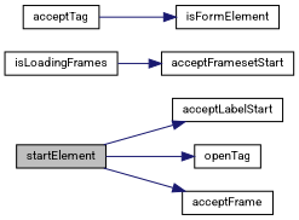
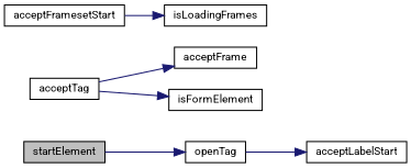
  digraph {
    fontname=Roboto
    rankdir=LR
    node [color=black fillcolor=white fontname=Roboto fontsize=10 shape=record style=filled]
    edge [color=midnightblue fontname=Roboto fontsize=10 labelfontname=Helvetica labelfontsize=10 style=solid]
    n1 [fillcolor=grey75 fontcolor=black height=0.2 label=startElement width=0.4]
    n2 [height=0.2 label=acceptLabelStart width=0.4]
    n3 [height=0.2 label=openTag width=0.4]
    n4 [height=0.2 label=acceptFrame width=0.4]
    n5 [height=0.2 label=acceptFramesetStart width=0.4]
    n6 [height=0.2 label=isLoadingFrames width=0.4]
    n7 [height=0.2 label=acceptTag width=0.4]
    n8 [height=0.2 label=isFormElement width=0.4]
-   n1 -> n2
+   n3 -> n2
    n1 -> n3
-   n1 -> n4
-   n6 -> n5
+   n7 -> n4
+   n5 -> n6
    n7 -> n8
  }
